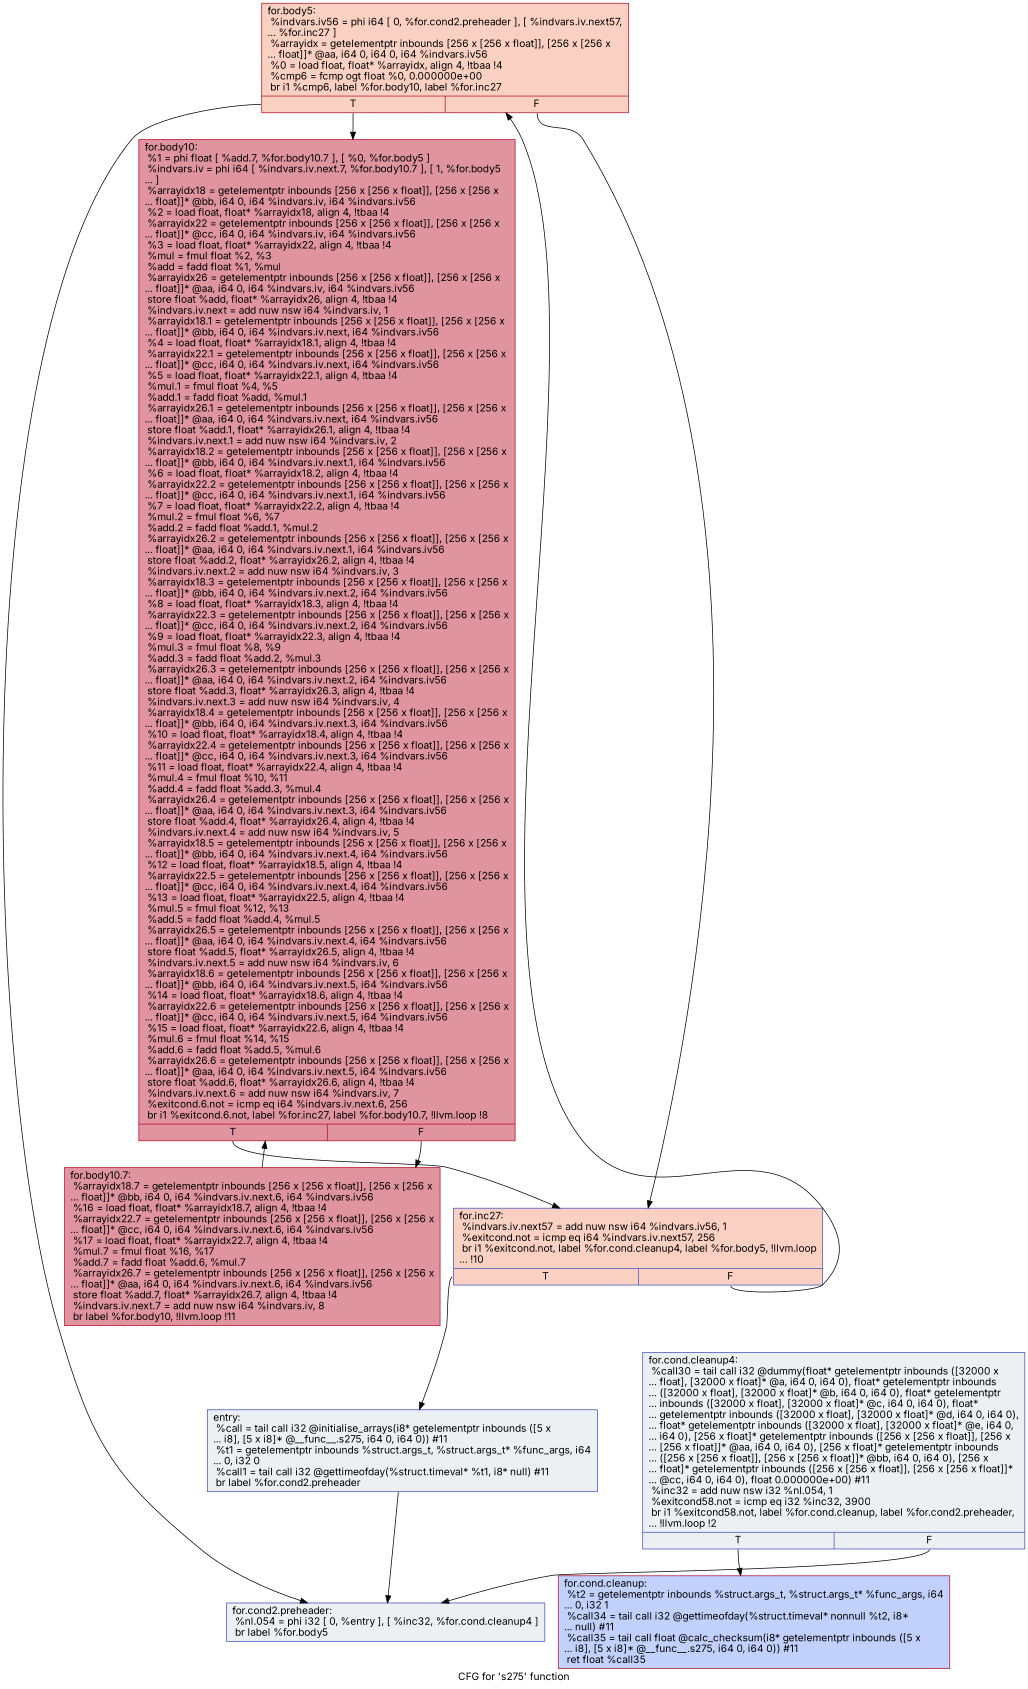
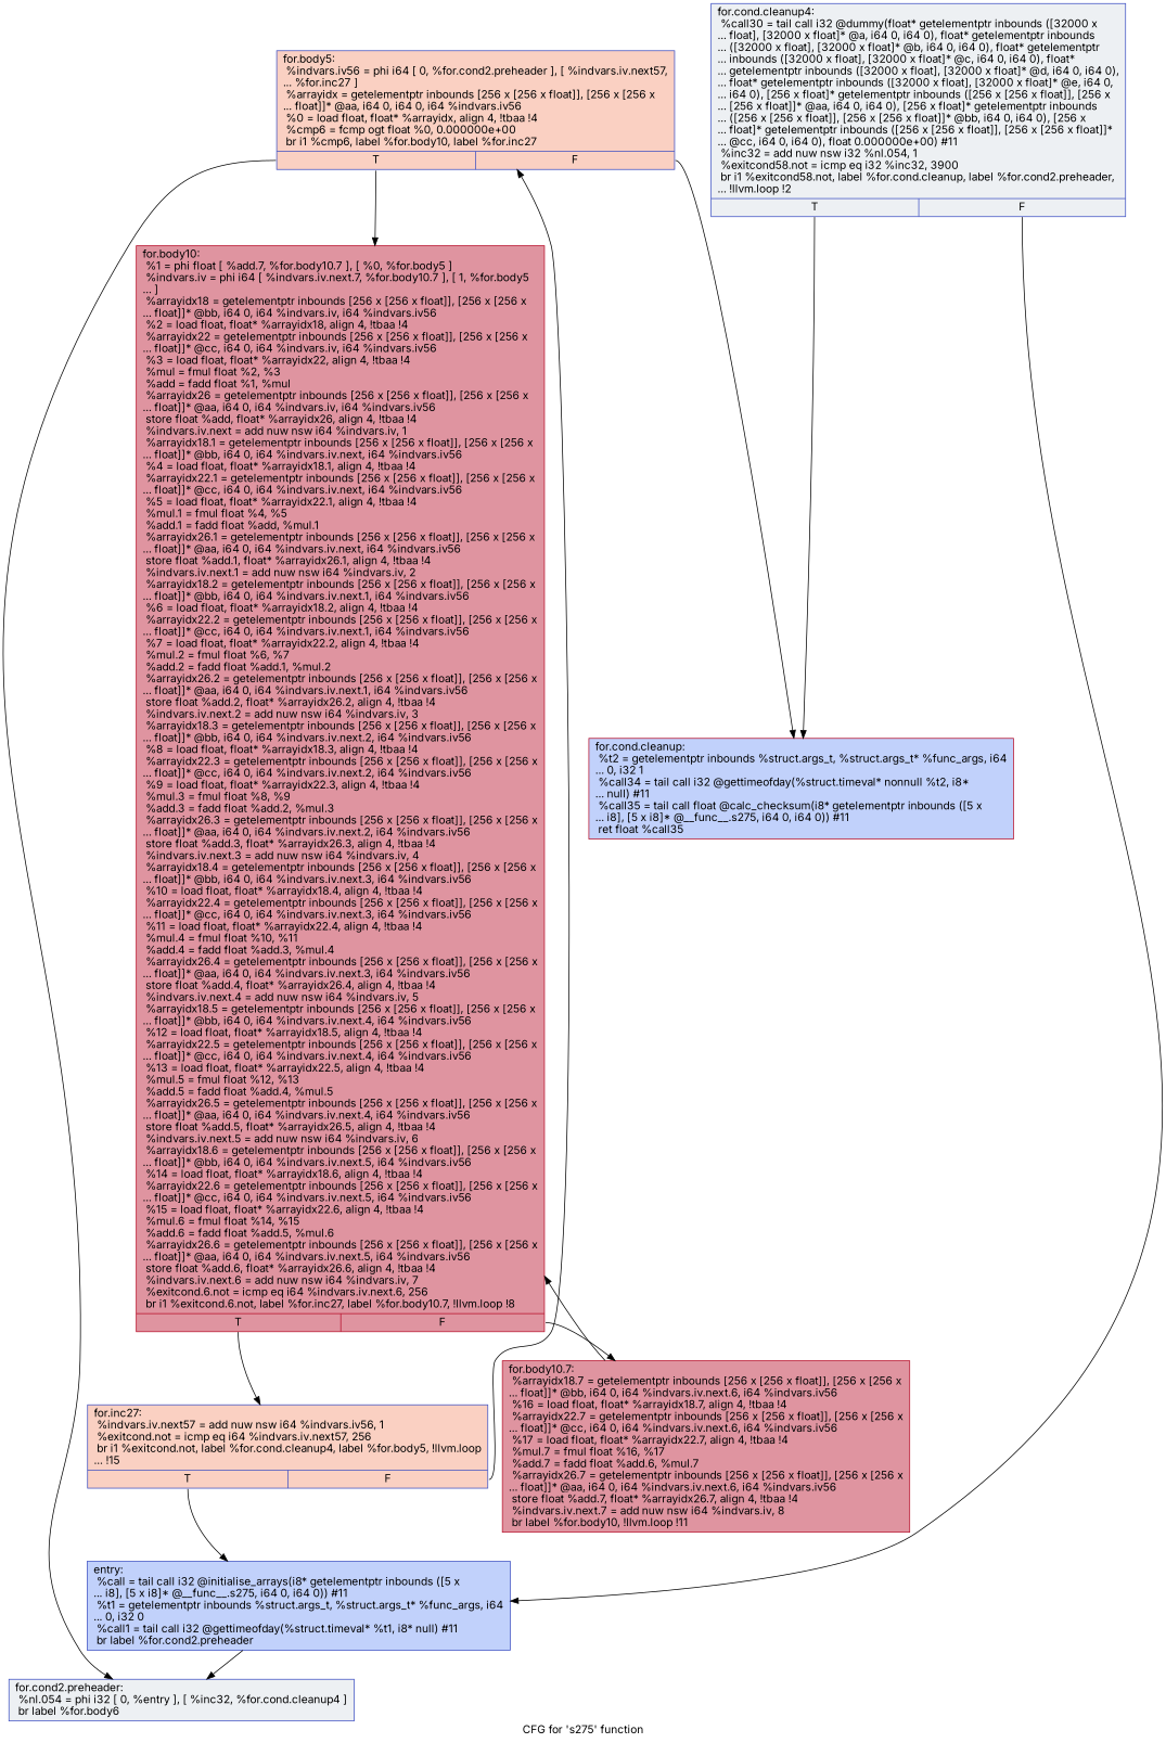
  digraph {
    fontname=Inter
    label="CFG for 's275' function"
    node [color="#3d50c3ff" fillcolor="#7396f570" fontname=Inter shape=record style=filled]
    edge [fontname=Inter tailport=s0]
-   n1 [fillcolor="#d6dce470" label="{entry:\l  %call = tail call i32 @initialise_arrays(i8* getelementptr inbounds ([5 x\l... i8], [5 x i8]* @__func__.s275, i64 0, i64 0)) #11\l  %t1 = getelementptr inbounds %struct.args_t, %struct.args_t* %func_args, i64\l... 0, i32 0\l  %call1 = tail call i32 @gettimeofday(%struct.timeval* %t1, i8* null) #11\l  br label %for.cond2.preheader\l}"]
-   n2 [fillcolor="#d6dce470" label="{for.cond2.preheader:                              \l  %nl.054 = phi i32 [ 0, %entry ], [ %inc32, %for.cond.cleanup4 ]\l  br label %for.body5\l}"]
-   n3 [color="#b70d28ff" fillcolor="#f3947570" label="{for.body5:                                        \l  %indvars.iv56 = phi i64 [ 0, %for.cond2.preheader ], [ %indvars.iv.next57,\l... %for.inc27 ]\l  %arrayidx = getelementptr inbounds [256 x [256 x float]], [256 x [256 x\l... float]]* @aa, i64 0, i64 0, i64 %indvars.iv56\l  %0 = load float, float* %arrayidx, align 4, !tbaa !4\l  %cmp6 = fcmp ogt float %0, 0.000000e+00\l  br i1 %cmp6, label %for.body10, label %for.inc27\l|{<s0>T|<s1>F}}"]
+   n1 [label="{entry:\l  %call = tail call i32 @initialise_arrays(i8* getelementptr inbounds ([5 x\l... i8], [5 x i8]* @__func__.s275, i64 0, i64 0)) #11\l  %t1 = getelementptr inbounds %struct.args_t, %struct.args_t* %func_args, i64\l... 0, i32 0\l  %call1 = tail call i32 @gettimeofday(%struct.timeval* %t1, i8* null) #11\l  br label %for.cond2.preheader\l}"]
+   n2 [fillcolor="#d6dce470" label="{for.cond2.preheader:                              \l  %nl.054 = phi i32 [ 0, %entry ], [ %inc32, %for.cond.cleanup4 ]\l  br label %for.body6\l}"]
+   n3 [fillcolor="#f3947570" label="{for.body5:                                        \l  %indvars.iv56 = phi i64 [ 0, %for.cond2.preheader ], [ %indvars.iv.next57,\l... %for.inc27 ]\l  %arrayidx = getelementptr inbounds [256 x [256 x float]], [256 x [256 x\l... float]]* @aa, i64 0, i64 0, i64 %indvars.iv56\l  %0 = load float, float* %arrayidx, align 4, !tbaa !4\l  %cmp6 = fcmp ogt float %0, 0.000000e+00\l  br i1 %cmp6, label %for.body10, label %for.inc27\l|{<s0>T|<s1>F}}"]
    n4 [color="#b70d28ff" fillcolor="#b70d2870" label="{for.body10:                                       \l  %1 = phi float [ %add.7, %for.body10.7 ], [ %0, %for.body5 ]\l  %indvars.iv = phi i64 [ %indvars.iv.next.7, %for.body10.7 ], [ 1, %for.body5\l... ]\l  %arrayidx18 = getelementptr inbounds [256 x [256 x float]], [256 x [256 x\l... float]]* @bb, i64 0, i64 %indvars.iv, i64 %indvars.iv56\l  %2 = load float, float* %arrayidx18, align 4, !tbaa !4\l  %arrayidx22 = getelementptr inbounds [256 x [256 x float]], [256 x [256 x\l... float]]* @cc, i64 0, i64 %indvars.iv, i64 %indvars.iv56\l  %3 = load float, float* %arrayidx22, align 4, !tbaa !4\l  %mul = fmul float %2, %3\l  %add = fadd float %1, %mul\l  %arrayidx26 = getelementptr inbounds [256 x [256 x float]], [256 x [256 x\l... float]]* @aa, i64 0, i64 %indvars.iv, i64 %indvars.iv56\l  store float %add, float* %arrayidx26, align 4, !tbaa !4\l  %indvars.iv.next = add nuw nsw i64 %indvars.iv, 1\l  %arrayidx18.1 = getelementptr inbounds [256 x [256 x float]], [256 x [256 x\l... float]]* @bb, i64 0, i64 %indvars.iv.next, i64 %indvars.iv56\l  %4 = load float, float* %arrayidx18.1, align 4, !tbaa !4\l  %arrayidx22.1 = getelementptr inbounds [256 x [256 x float]], [256 x [256 x\l... float]]* @cc, i64 0, i64 %indvars.iv.next, i64 %indvars.iv56\l  %5 = load float, float* %arrayidx22.1, align 4, !tbaa !4\l  %mul.1 = fmul float %4, %5\l  %add.1 = fadd float %add, %mul.1\l  %arrayidx26.1 = getelementptr inbounds [256 x [256 x float]], [256 x [256 x\l... float]]* @aa, i64 0, i64 %indvars.iv.next, i64 %indvars.iv56\l  store float %add.1, float* %arrayidx26.1, align 4, !tbaa !4\l  %indvars.iv.next.1 = add nuw nsw i64 %indvars.iv, 2\l  %arrayidx18.2 = getelementptr inbounds [256 x [256 x float]], [256 x [256 x\l... float]]* @bb, i64 0, i64 %indvars.iv.next.1, i64 %indvars.iv56\l  %6 = load float, float* %arrayidx18.2, align 4, !tbaa !4\l  %arrayidx22.2 = getelementptr inbounds [256 x [256 x float]], [256 x [256 x\l... float]]* @cc, i64 0, i64 %indvars.iv.next.1, i64 %indvars.iv56\l  %7 = load float, float* %arrayidx22.2, align 4, !tbaa !4\l  %mul.2 = fmul float %6, %7\l  %add.2 = fadd float %add.1, %mul.2\l  %arrayidx26.2 = getelementptr inbounds [256 x [256 x float]], [256 x [256 x\l... float]]* @aa, i64 0, i64 %indvars.iv.next.1, i64 %indvars.iv56\l  store float %add.2, float* %arrayidx26.2, align 4, !tbaa !4\l  %indvars.iv.next.2 = add nuw nsw i64 %indvars.iv, 3\l  %arrayidx18.3 = getelementptr inbounds [256 x [256 x float]], [256 x [256 x\l... float]]* @bb, i64 0, i64 %indvars.iv.next.2, i64 %indvars.iv56\l  %8 = load float, float* %arrayidx18.3, align 4, !tbaa !4\l  %arrayidx22.3 = getelementptr inbounds [256 x [256 x float]], [256 x [256 x\l... float]]* @cc, i64 0, i64 %indvars.iv.next.2, i64 %indvars.iv56\l  %9 = load float, float* %arrayidx22.3, align 4, !tbaa !4\l  %mul.3 = fmul float %8, %9\l  %add.3 = fadd float %add.2, %mul.3\l  %arrayidx26.3 = getelementptr inbounds [256 x [256 x float]], [256 x [256 x\l... float]]* @aa, i64 0, i64 %indvars.iv.next.2, i64 %indvars.iv56\l  store float %add.3, float* %arrayidx26.3, align 4, !tbaa !4\l  %indvars.iv.next.3 = add nuw nsw i64 %indvars.iv, 4\l  %arrayidx18.4 = getelementptr inbounds [256 x [256 x float]], [256 x [256 x\l... float]]* @bb, i64 0, i64 %indvars.iv.next.3, i64 %indvars.iv56\l  %10 = load float, float* %arrayidx18.4, align 4, !tbaa !4\l  %arrayidx22.4 = getelementptr inbounds [256 x [256 x float]], [256 x [256 x\l... float]]* @cc, i64 0, i64 %indvars.iv.next.3, i64 %indvars.iv56\l  %11 = load float, float* %arrayidx22.4, align 4, !tbaa !4\l  %mul.4 = fmul float %10, %11\l  %add.4 = fadd float %add.3, %mul.4\l  %arrayidx26.4 = getelementptr inbounds [256 x [256 x float]], [256 x [256 x\l... float]]* @aa, i64 0, i64 %indvars.iv.next.3, i64 %indvars.iv56\l  store float %add.4, float* %arrayidx26.4, align 4, !tbaa !4\l  %indvars.iv.next.4 = add nuw nsw i64 %indvars.iv, 5\l  %arrayidx18.5 = getelementptr inbounds [256 x [256 x float]], [256 x [256 x\l... float]]* @bb, i64 0, i64 %indvars.iv.next.4, i64 %indvars.iv56\l  %12 = load float, float* %arrayidx18.5, align 4, !tbaa !4\l  %arrayidx22.5 = getelementptr inbounds [256 x [256 x float]], [256 x [256 x\l... float]]* @cc, i64 0, i64 %indvars.iv.next.4, i64 %indvars.iv56\l  %13 = load float, float* %arrayidx22.5, align 4, !tbaa !4\l  %mul.5 = fmul float %12, %13\l  %add.5 = fadd float %add.4, %mul.5\l  %arrayidx26.5 = getelementptr inbounds [256 x [256 x float]], [256 x [256 x\l... float]]* @aa, i64 0, i64 %indvars.iv.next.4, i64 %indvars.iv56\l  store float %add.5, float* %arrayidx26.5, align 4, !tbaa !4\l  %indvars.iv.next.5 = add nuw nsw i64 %indvars.iv, 6\l  %arrayidx18.6 = getelementptr inbounds [256 x [256 x float]], [256 x [256 x\l... float]]* @bb, i64 0, i64 %indvars.iv.next.5, i64 %indvars.iv56\l  %14 = load float, float* %arrayidx18.6, align 4, !tbaa !4\l  %arrayidx22.6 = getelementptr inbounds [256 x [256 x float]], [256 x [256 x\l... float]]* @cc, i64 0, i64 %indvars.iv.next.5, i64 %indvars.iv56\l  %15 = load float, float* %arrayidx22.6, align 4, !tbaa !4\l  %mul.6 = fmul float %14, %15\l  %add.6 = fadd float %add.5, %mul.6\l  %arrayidx26.6 = getelementptr inbounds [256 x [256 x float]], [256 x [256 x\l... float]]* @aa, i64 0, i64 %indvars.iv.next.5, i64 %indvars.iv56\l  store float %add.6, float* %arrayidx26.6, align 4, !tbaa !4\l  %indvars.iv.next.6 = add nuw nsw i64 %indvars.iv, 7\l  %exitcond.6.not = icmp eq i64 %indvars.iv.next.6, 256\l  br i1 %exitcond.6.not, label %for.inc27, label %for.body10.7, !llvm.loop !8\l|{<s0>T|<s1>F}}"]
-   n5 [fillcolor="#f3947570" label="{for.inc27:                                        \l  %indvars.iv.next57 = add nuw nsw i64 %indvars.iv56, 1\l  %exitcond.not = icmp eq i64 %indvars.iv.next57, 256\l  br i1 %exitcond.not, label %for.cond.cleanup4, label %for.body5, !llvm.loop\l... !10\l|{<s0>T|<s1>F}}"]
+   n5 [fillcolor="#f3947570" label="{for.inc27:                                        \l  %indvars.iv.next57 = add nuw nsw i64 %indvars.iv56, 1\l  %exitcond.not = icmp eq i64 %indvars.iv.next57, 256\l  br i1 %exitcond.not, label %for.cond.cleanup4, label %for.body5, !llvm.loop\l... !15\l|{<s0>T|<s1>F}}"]
    n6 [color="#b70d28ff" fillcolor="#b70d2870" label="{for.body10.7:                                     \l  %arrayidx18.7 = getelementptr inbounds [256 x [256 x float]], [256 x [256 x\l... float]]* @bb, i64 0, i64 %indvars.iv.next.6, i64 %indvars.iv56\l  %16 = load float, float* %arrayidx18.7, align 4, !tbaa !4\l  %arrayidx22.7 = getelementptr inbounds [256 x [256 x float]], [256 x [256 x\l... float]]* @cc, i64 0, i64 %indvars.iv.next.6, i64 %indvars.iv56\l  %17 = load float, float* %arrayidx22.7, align 4, !tbaa !4\l  %mul.7 = fmul float %16, %17\l  %add.7 = fadd float %add.6, %mul.7\l  %arrayidx26.7 = getelementptr inbounds [256 x [256 x float]], [256 x [256 x\l... float]]* @aa, i64 0, i64 %indvars.iv.next.6, i64 %indvars.iv56\l  store float %add.7, float* %arrayidx26.7, align 4, !tbaa !4\l  %indvars.iv.next.7 = add nuw nsw i64 %indvars.iv, 8\l  br label %for.body10, !llvm.loop !11\l}"]
    n7 [color="#b70d28ff" label="{for.cond.cleanup:                                 \l  %t2 = getelementptr inbounds %struct.args_t, %struct.args_t* %func_args, i64\l... 0, i32 1\l  %call34 = tail call i32 @gettimeofday(%struct.timeval* nonnull %t2, i8*\l... null) #11\l  %call35 = tail call float @calc_checksum(i8* getelementptr inbounds ([5 x\l... i8], [5 x i8]* @__func__.s275, i64 0, i64 0)) #11\l  ret float %call35\l}"]
    n8 [fillcolor="#d6dce470" label="{for.cond.cleanup4:                                \l  %call30 = tail call i32 @dummy(float* getelementptr inbounds ([32000 x\l... float], [32000 x float]* @a, i64 0, i64 0), float* getelementptr inbounds\l... ([32000 x float], [32000 x float]* @b, i64 0, i64 0), float* getelementptr\l... inbounds ([32000 x float], [32000 x float]* @c, i64 0, i64 0), float*\l... getelementptr inbounds ([32000 x float], [32000 x float]* @d, i64 0, i64 0),\l... float* getelementptr inbounds ([32000 x float], [32000 x float]* @e, i64 0,\l... i64 0), [256 x float]* getelementptr inbounds ([256 x [256 x float]], [256 x\l... [256 x float]]* @aa, i64 0, i64 0), [256 x float]* getelementptr inbounds\l... ([256 x [256 x float]], [256 x [256 x float]]* @bb, i64 0, i64 0), [256 x\l... float]* getelementptr inbounds ([256 x [256 x float]], [256 x [256 x float]]*\l... @cc, i64 0, i64 0), float 0.000000e+00) #11\l  %inc32 = add nuw nsw i32 %nl.054, 1\l  %exitcond58.not = icmp eq i32 %inc32, 3900\l  br i1 %exitcond58.not, label %for.cond.cleanup, label %for.cond2.preheader,\l... !llvm.loop !2\l|{<s0>T|<s1>F}}"]
    n1 -> n2
    n3 -> n2
    n3 -> n4
-   n3 -> n5 [tailport=s1]
+   n3 -> n7 [tailport=s1]
    n4 -> n5
    n4 -> n6 [tailport=s1]
    n5 -> n1
    n5 -> n3 [tailport=s1]
    n6 -> n4
-   n8 -> n2 [tailport=s1]
+   n8 -> n1 [tailport=s1]
    n8 -> n7
  }
